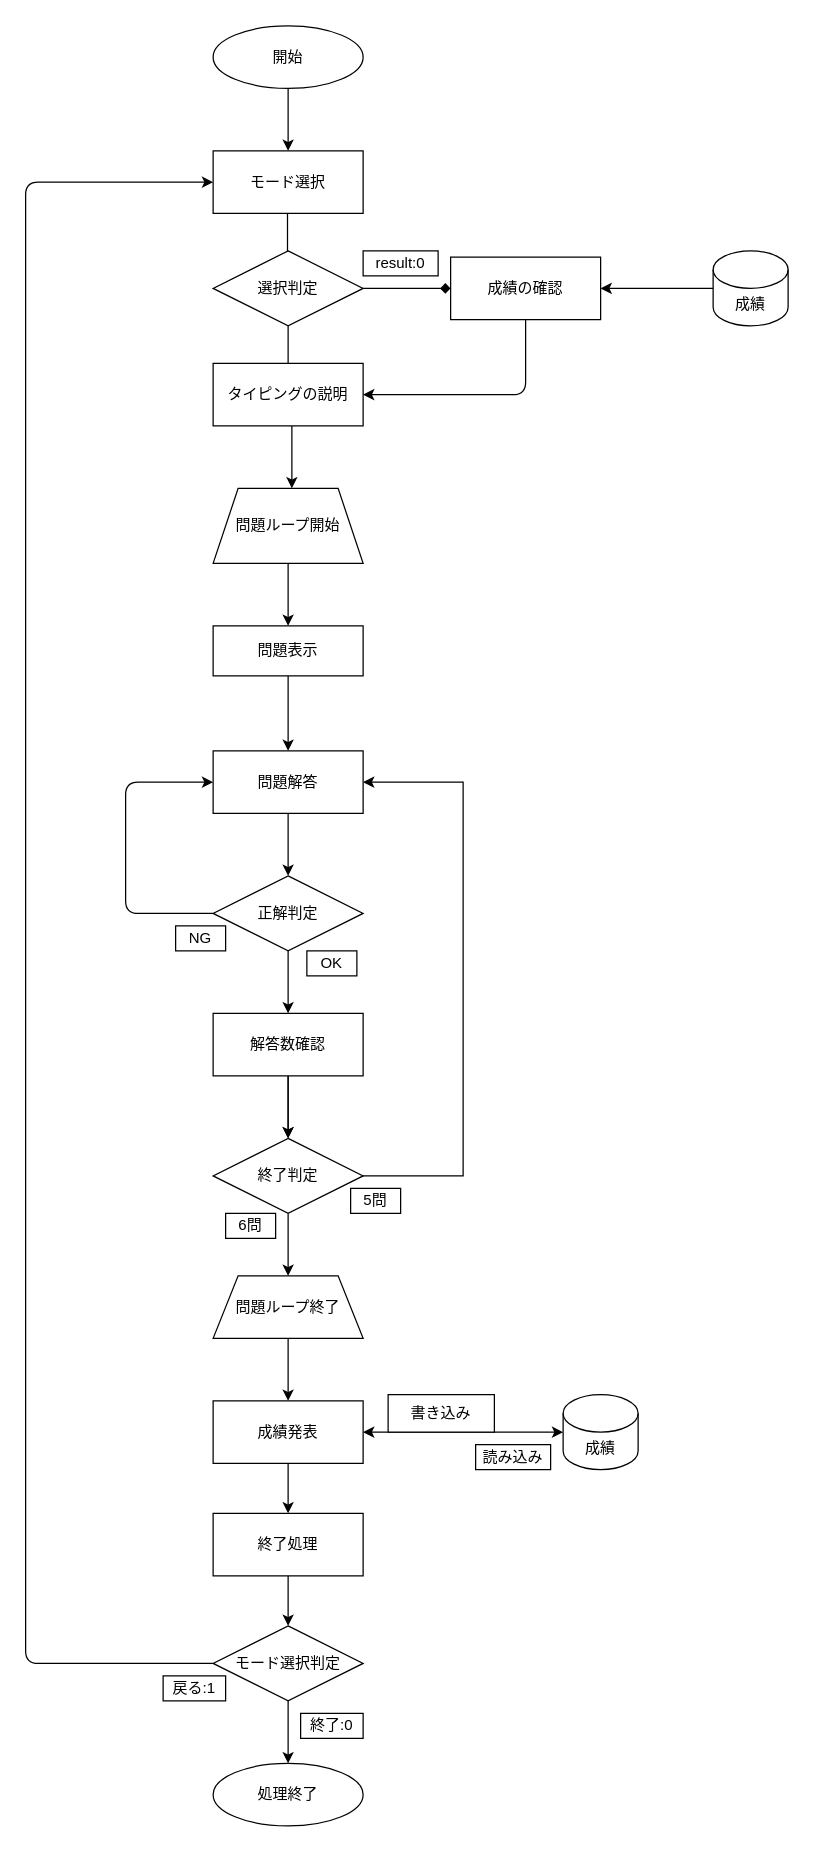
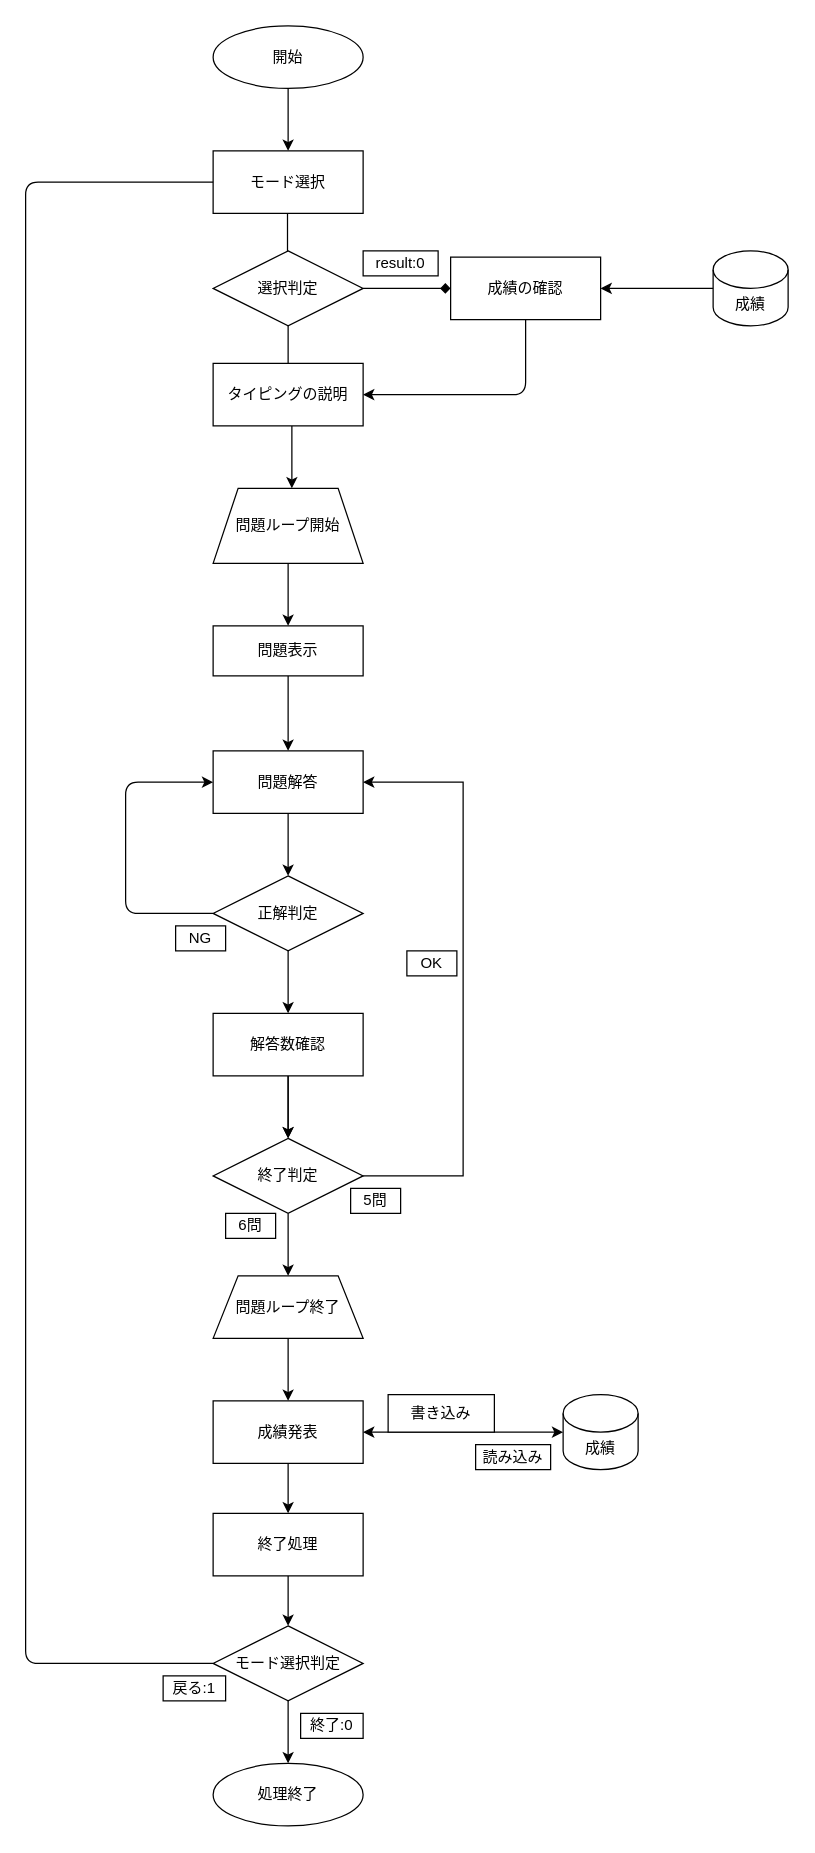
  <mxCell id="0" />
  <mxCell id="1" parent="0" />
  <mxCell id="2" value="開始" style="ellipse;whiteSpace=wrap;html=1;" parent="1" vertex="1"><mxGeometry x="170" y="20" width="120" height="50" as="geometry" /></mxCell>
  <mxCell id="3" value="" style="endArrow=classic;html=1;exitX=0.5;exitY=1;exitDx=0;exitDy=0;" parent="1" source="2" edge="1"><mxGeometry width="50" height="50" relative="1" as="geometry"><mxPoint x="210" y="120" as="sourcePoint" /><mxPoint x="230" y="120" as="targetPoint" /></mxGeometry></mxCell>
  <mxCell id="4" value="モード選択" style="rounded=0;whiteSpace=wrap;html=1;" parent="1" vertex="1"><mxGeometry x="170" y="120" width="120" height="50" as="geometry" /></mxCell>
  <mxCell id="5" value="" style="endArrow=classic;html=1;exitX=0.5;exitY=1;exitDx=0;exitDy=0;" parent="1" edge="1"><mxGeometry width="50" height="50" relative="1" as="geometry"><mxPoint x="229.5" y="170" as="sourcePoint" /><mxPoint x="229.5" y="230" as="targetPoint" /></mxGeometry></mxCell>
  <mxCell id="6" value="選択判定" style="rhombus;whiteSpace=wrap;html=1;" parent="1" vertex="1"><mxGeometry x="170" y="200" width="120" height="60" as="geometry" /></mxCell>
  <mxCell id="7" value="" style="endArrow=classic;html=1;exitX=0.5;exitY=1;exitDx=0;exitDy=0;" parent="1" source="6" edge="1"><mxGeometry width="50" height="50" relative="1" as="geometry"><mxPoint x="250" y="90" as="sourcePoint" /><mxPoint x="230" y="300" as="targetPoint" /></mxGeometry></mxCell>
  <mxCell id="8" value="タイピングの説明" style="rounded=0;whiteSpace=wrap;html=1;" parent="1" vertex="1"><mxGeometry x="170" y="290" width="120" height="50" as="geometry" /></mxCell>
  <mxCell id="9" value="" style="endArrow=classic;html=1;exitX=0.5;exitY=1;exitDx=0;exitDy=0;" parent="1" edge="1"><mxGeometry width="50" height="50" relative="1" as="geometry"><mxPoint x="233" y="340" as="sourcePoint" /><mxPoint x="233" y="390" as="targetPoint" /></mxGeometry></mxCell>
  <mxCell id="10" value="問題ループ開始" style="shape=trapezoid;perimeter=trapezoidPerimeter;whiteSpace=wrap;html=1;fixedSize=1;" parent="1" vertex="1"><mxGeometry x="170" y="390" width="120" height="60" as="geometry" /></mxCell>
  <mxCell id="11" value="問題表示" style="rounded=0;whiteSpace=wrap;html=1;" parent="1" vertex="1"><mxGeometry x="170" y="500" width="120" height="40" as="geometry" /></mxCell>
- <mxCell id="12" value="OK" style="rounded=0;whiteSpace=wrap;html=1;" parent="1" vertex="1"><mxGeometry x="245" y="760" width="40" height="20" as="geometry" /></mxCell>
+ <mxCell id="12" value="OK" style="rounded=0;whiteSpace=wrap;html=1;" parent="1" vertex="1"><mxGeometry x="325" y="760" width="40" height="20" as="geometry" /></mxCell>
  <mxCell id="13" value="" style="endArrow=classic;html=1;exitX=0.5;exitY=1;exitDx=0;exitDy=0;entryX=0.5;entryY=0;entryDx=0;entryDy=0;" parent="1" source="10" target="11" edge="1"><mxGeometry width="50" height="50" relative="1" as="geometry"><mxPoint x="243" y="350" as="sourcePoint" /><mxPoint x="243" y="400" as="targetPoint" /></mxGeometry></mxCell>
  <mxCell id="14" value="正解判定" style="rhombus;whiteSpace=wrap;html=1;" parent="1" vertex="1"><mxGeometry x="170" y="700" width="120" height="60" as="geometry" /></mxCell>
  <mxCell id="15" value="" style="endArrow=classic;html=1;exitX=0.5;exitY=1;exitDx=0;exitDy=0;" parent="1" source="11" edge="1"><mxGeometry width="50" height="50" relative="1" as="geometry"><mxPoint x="240" y="460" as="sourcePoint" /><mxPoint x="230" y="600" as="targetPoint" /></mxGeometry></mxCell>
  <mxCell id="16" value="問題解答" style="rounded=0;whiteSpace=wrap;html=1;" parent="1" vertex="1"><mxGeometry x="170" y="600" width="120" height="50" as="geometry" /></mxCell>
  <mxCell id="17" value="" style="endArrow=classic;html=1;exitX=0.5;exitY=1;exitDx=0;exitDy=0;entryX=0.5;entryY=0;entryDx=0;entryDy=0;" parent="1" source="16" target="14" edge="1"><mxGeometry width="50" height="50" relative="1" as="geometry"><mxPoint x="240" y="560" as="sourcePoint" /><mxPoint x="240" y="610" as="targetPoint" /></mxGeometry></mxCell>
  <mxCell id="18" value="NG" style="rounded=0;whiteSpace=wrap;html=1;" parent="1" vertex="1"><mxGeometry x="140" y="740" width="40" height="20" as="geometry" /></mxCell>
  <mxCell id="19" value="" style="endArrow=classic;html=1;exitX=0;exitY=0.5;exitDx=0;exitDy=0;entryX=0;entryY=0.5;entryDx=0;entryDy=0;" parent="1" source="14" target="16" edge="1"><mxGeometry width="50" height="50" relative="1" as="geometry"><mxPoint x="210" y="630" as="sourcePoint" /><mxPoint x="100" y="630" as="targetPoint" /><Array as="points"><mxPoint x="100" y="730" /><mxPoint x="100" y="625" /></Array></mxGeometry></mxCell>
  <mxCell id="20" value="問題ループ終了" style="shape=trapezoid;perimeter=trapezoidPerimeter;whiteSpace=wrap;html=1;fixedSize=1;" parent="1" vertex="1"><mxGeometry x="170" y="1020" width="120" height="50" as="geometry" /></mxCell>
  <mxCell id="21" value="" style="endArrow=classic;html=1;exitX=0.5;exitY=1;exitDx=0;exitDy=0;" parent="1" source="14" edge="1"><mxGeometry width="50" height="50" relative="1" as="geometry"><mxPoint x="240" y="660" as="sourcePoint" /><mxPoint x="230" y="810" as="targetPoint" /></mxGeometry></mxCell>
  <mxCell id="22" value="" style="edgeStyle=orthogonalEdgeStyle;rounded=0;orthogonalLoop=1;jettySize=auto;html=1;" parent="1" source="23" target="24" edge="1"><mxGeometry relative="1" as="geometry" /></mxCell>
  <mxCell id="23" value="解答数確認" style="rounded=0;whiteSpace=wrap;html=1;" parent="1" vertex="1"><mxGeometry x="170" y="810" width="120" height="50" as="geometry" /></mxCell>
  <mxCell id="24" value="終了判定" style="rhombus;whiteSpace=wrap;html=1;" parent="1" vertex="1"><mxGeometry x="170" y="910" width="120" height="60" as="geometry" /></mxCell>
  <mxCell id="25" value="" style="endArrow=classic;html=1;exitX=0.5;exitY=1;exitDx=0;exitDy=0;entryX=0.5;entryY=0;entryDx=0;entryDy=0;" parent="1" source="23" target="24" edge="1"><mxGeometry width="50" height="50" relative="1" as="geometry"><mxPoint x="240" y="770" as="sourcePoint" /><mxPoint x="220" y="900" as="targetPoint" /></mxGeometry></mxCell>
  <mxCell id="26" value="" style="edgeStyle=orthogonalEdgeStyle;rounded=0;orthogonalLoop=1;jettySize=auto;html=1;exitX=1;exitY=0.5;exitDx=0;exitDy=0;entryX=1;entryY=0.5;entryDx=0;entryDy=0;" parent="1" source="24" target="16" edge="1"><mxGeometry relative="1" as="geometry"><mxPoint x="240" y="870" as="sourcePoint" /><mxPoint x="370" y="840" as="targetPoint" /><Array as="points"><mxPoint x="370" y="940" /><mxPoint x="370" y="625" /></Array></mxGeometry></mxCell>
  <mxCell id="27" value="5問" style="rounded=0;whiteSpace=wrap;html=1;" parent="1" vertex="1"><mxGeometry x="280" y="950" width="40" height="20" as="geometry" /></mxCell>
  <mxCell id="28" value="6問" style="rounded=0;whiteSpace=wrap;html=1;" parent="1" vertex="1"><mxGeometry x="180" y="970" width="40" height="20" as="geometry" /></mxCell>
  <mxCell id="29" value="" style="endArrow=classic;html=1;exitX=0.5;exitY=1;exitDx=0;exitDy=0;" parent="1" source="24" edge="1"><mxGeometry width="50" height="50" relative="1" as="geometry"><mxPoint x="240" y="870" as="sourcePoint" /><mxPoint x="230" y="1020" as="targetPoint" /></mxGeometry></mxCell>
  <mxCell id="30" value="" style="endArrow=classic;html=1;exitX=0.5;exitY=1;exitDx=0;exitDy=0;" parent="1" source="20" edge="1"><mxGeometry width="50" height="50" relative="1" as="geometry"><mxPoint x="240" y="980" as="sourcePoint" /><mxPoint x="230" y="1120" as="targetPoint" /></mxGeometry></mxCell>
  <mxCell id="31" value="成績発表" style="rounded=0;whiteSpace=wrap;html=1;" parent="1" vertex="1"><mxGeometry x="170" y="1120" width="120" height="50" as="geometry" /></mxCell>
  <mxCell id="32" value="処理終了" style="ellipse;whiteSpace=wrap;html=1;" parent="1" vertex="1"><mxGeometry x="170" y="1410" width="120" height="50" as="geometry" /></mxCell>
  <mxCell id="33" value="成績の確認" style="rounded=0;whiteSpace=wrap;html=1;" parent="1" vertex="1"><mxGeometry x="360" y="205" width="120" height="50" as="geometry" /></mxCell>
  <mxCell id="34" value="" style="endArrow=diamond;html=1;exitX=1;exitY=0.5;exitDx=0;exitDy=0;entryX=0;entryY=0.5;entryDx=0;entryDy=0;" parent="1" source="6" target="33" edge="1"><mxGeometry width="50" height="50" relative="1" as="geometry"><mxPoint x="210" y="390" as="sourcePoint" /><mxPoint x="260" y="340" as="targetPoint" /></mxGeometry></mxCell>
  <mxCell id="35" value="" style="endArrow=classic;html=1;exitX=0.5;exitY=1;exitDx=0;exitDy=0;entryX=1;entryY=0.5;entryDx=0;entryDy=0;" parent="1" source="33" target="8" edge="1"><mxGeometry width="50" height="50" relative="1" as="geometry"><mxPoint x="300" y="240" as="sourcePoint" /><mxPoint x="420" y="320" as="targetPoint" /><Array as="points"><mxPoint x="420" y="315" /></Array></mxGeometry></mxCell>
  <mxCell id="36" value="result:0" style="rounded=0;whiteSpace=wrap;html=1;" parent="1" vertex="1"><mxGeometry x="290" y="200" width="60" height="20" as="geometry" /></mxCell>
  <mxCell id="37" value="終了処理" style="rounded=0;whiteSpace=wrap;html=1;" parent="1" vertex="1"><mxGeometry x="170" y="1210" width="120" height="50" as="geometry" /></mxCell>
  <mxCell id="38" value="" style="endArrow=classic;html=1;exitX=0.5;exitY=1;exitDx=0;exitDy=0;entryX=0.5;entryY=0;entryDx=0;entryDy=0;" parent="1" source="31" target="37" edge="1"><mxGeometry width="50" height="50" relative="1" as="geometry"><mxPoint x="240" y="1080" as="sourcePoint" /><mxPoint x="240" y="1130" as="targetPoint" /></mxGeometry></mxCell>
  <mxCell id="39" value="モード選択判定" style="rhombus;whiteSpace=wrap;html=1;" parent="1" vertex="1"><mxGeometry x="170" y="1300" width="120" height="60" as="geometry" /></mxCell>
  <mxCell id="40" value="" style="endArrow=classic;html=1;exitX=0.5;exitY=1;exitDx=0;exitDy=0;entryX=0.5;entryY=0;entryDx=0;entryDy=0;" parent="1" source="37" target="39" edge="1"><mxGeometry width="50" height="50" relative="1" as="geometry"><mxPoint x="240" y="1180" as="sourcePoint" /><mxPoint x="240" y="1220" as="targetPoint" /></mxGeometry></mxCell>
  <mxCell id="41" value="" style="endArrow=classic;html=1;exitX=0.5;exitY=1;exitDx=0;exitDy=0;entryX=0.5;entryY=0;entryDx=0;entryDy=0;" parent="1" source="39" target="32" edge="1"><mxGeometry width="50" height="50" relative="1" as="geometry"><mxPoint x="240" y="1270" as="sourcePoint" /><mxPoint x="240" y="1310" as="targetPoint" /></mxGeometry></mxCell>
  <mxCell id="42" value="終了:0" style="rounded=0;whiteSpace=wrap;html=1;" parent="1" vertex="1"><mxGeometry x="240" y="1370" width="50" height="20" as="geometry" /></mxCell>
  <mxCell id="43" value="戻る:1" style="rounded=0;whiteSpace=wrap;html=1;" parent="1" vertex="1"><mxGeometry x="130" y="1340" width="50" height="20" as="geometry" /></mxCell>
- <mxCell id="44" value="" style="endArrow=classic;html=1;exitX=0;exitY=0.5;exitDx=0;exitDy=0;entryX=0;entryY=0.5;entryDx=0;entryDy=0;" parent="1" source="39" target="4" edge="1"><mxGeometry width="50" height="50" relative="1" as="geometry"><mxPoint x="240" y="1270" as="sourcePoint" /><mxPoint x="-40" y="460" as="targetPoint" /><Array as="points"><mxPoint x="20" y="1330" /><mxPoint x="20" y="145" /></Array></mxGeometry></mxCell>
+ <mxCell id="44" value="" style="endArrow=none;html=1;exitX=0;exitY=0.5;exitDx=0;exitDy=0;entryX=0;entryY=0.5;entryDx=0;entryDy=0;" parent="1" source="39" target="4" edge="1"><mxGeometry width="50" height="50" relative="1" as="geometry"><mxPoint x="240" y="1270" as="sourcePoint" /><mxPoint x="-40" y="460" as="targetPoint" /><Array as="points"><mxPoint x="20" y="1330" /><mxPoint x="20" y="145" /></Array></mxGeometry></mxCell>
  <mxCell id="45" value="成績" style="shape=cylinder3;whiteSpace=wrap;html=1;boundedLbl=1;backgroundOutline=1;size=15;" parent="1" vertex="1"><mxGeometry x="570" y="200" width="60" height="60" as="geometry" /></mxCell>
  <mxCell id="46" value="" style="endArrow=classic;html=1;exitX=0;exitY=0.5;exitDx=0;exitDy=0;entryX=1;entryY=0.5;entryDx=0;entryDy=0;exitPerimeter=0;" parent="1" source="45" target="33" edge="1"><mxGeometry width="50" height="50" relative="1" as="geometry"><mxPoint x="300" y="240" as="sourcePoint" /><mxPoint x="370" y="240" as="targetPoint" /></mxGeometry></mxCell>
  <mxCell id="47" value="成績" style="shape=cylinder3;whiteSpace=wrap;html=1;boundedLbl=1;backgroundOutline=1;size=15;" parent="1" vertex="1"><mxGeometry x="450" y="1115" width="60" height="60" as="geometry" /></mxCell>
  <mxCell id="48" value="" style="endArrow=classic;startArrow=classic;html=1;exitX=1;exitY=0.5;exitDx=0;exitDy=0;entryX=0;entryY=0.5;entryDx=0;entryDy=0;entryPerimeter=0;" parent="1" source="31" target="47" edge="1"><mxGeometry width="50" height="50" relative="1" as="geometry"><mxPoint x="350" y="1030" as="sourcePoint" /><mxPoint x="400" y="980" as="targetPoint" /></mxGeometry></mxCell>
  <mxCell id="49" value="書き込み" style="rounded=0;whiteSpace=wrap;html=1;" parent="1" vertex="1"><mxGeometry x="310" y="1115" width="85" height="30" as="geometry" /></mxCell>
  <mxCell id="50" value="読み込み" style="rounded=0;whiteSpace=wrap;html=1;" parent="1" vertex="1"><mxGeometry x="380" y="1155" width="60" height="20" as="geometry" /></mxCell>
